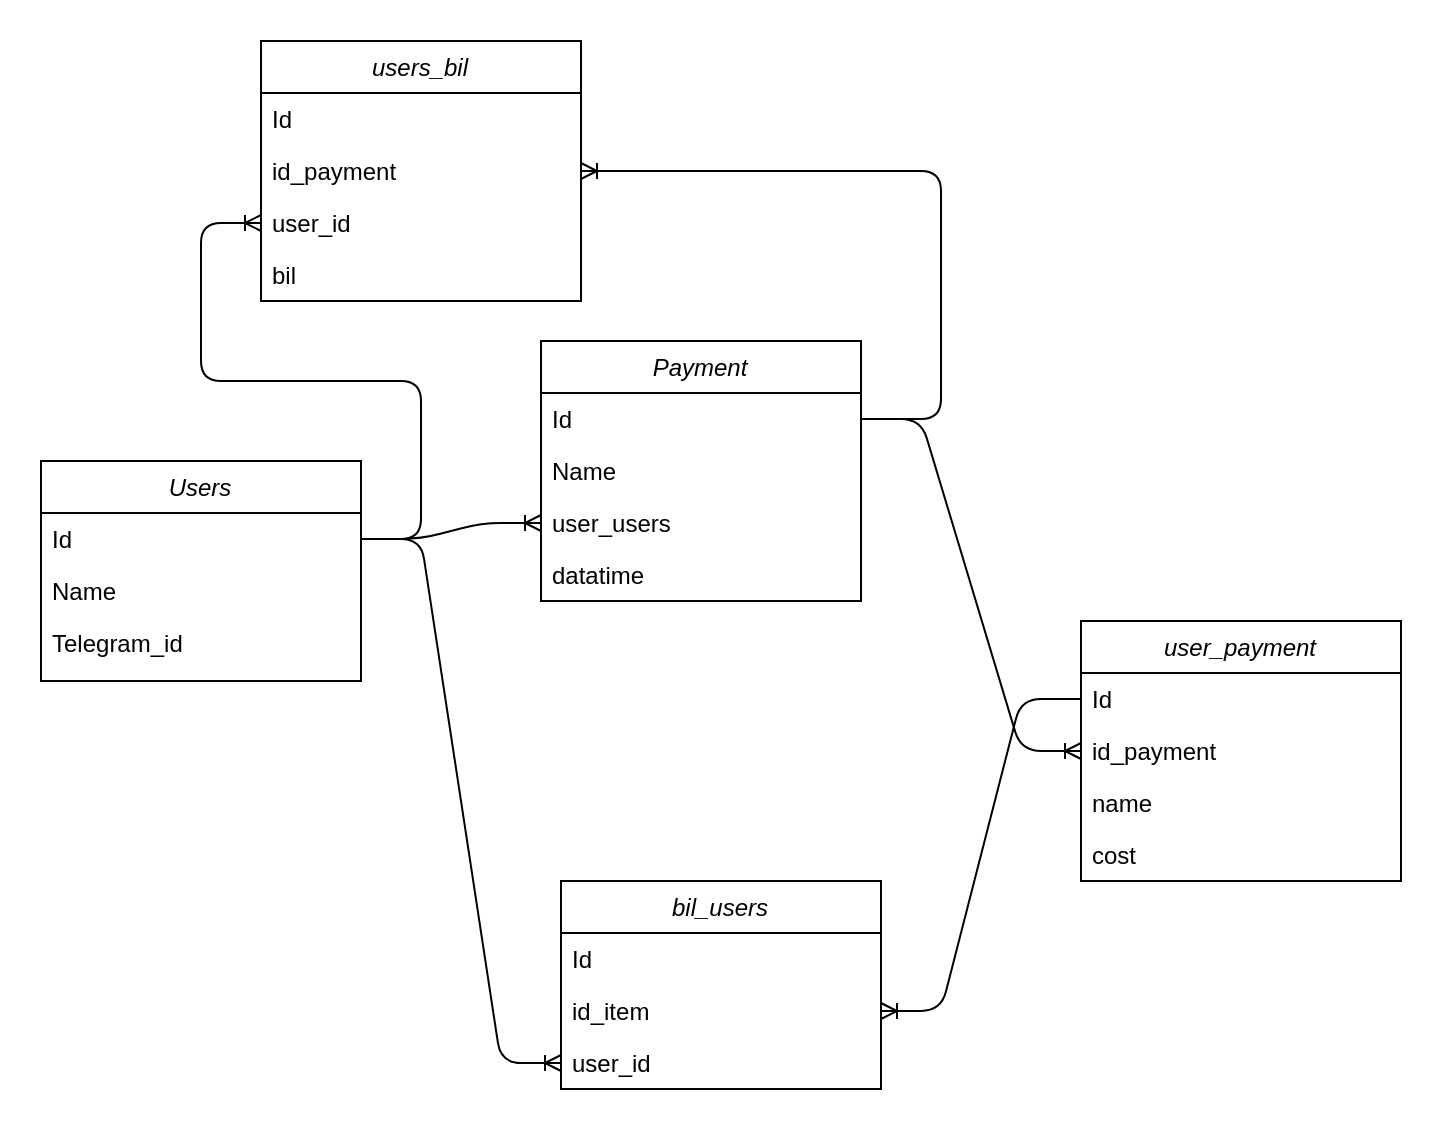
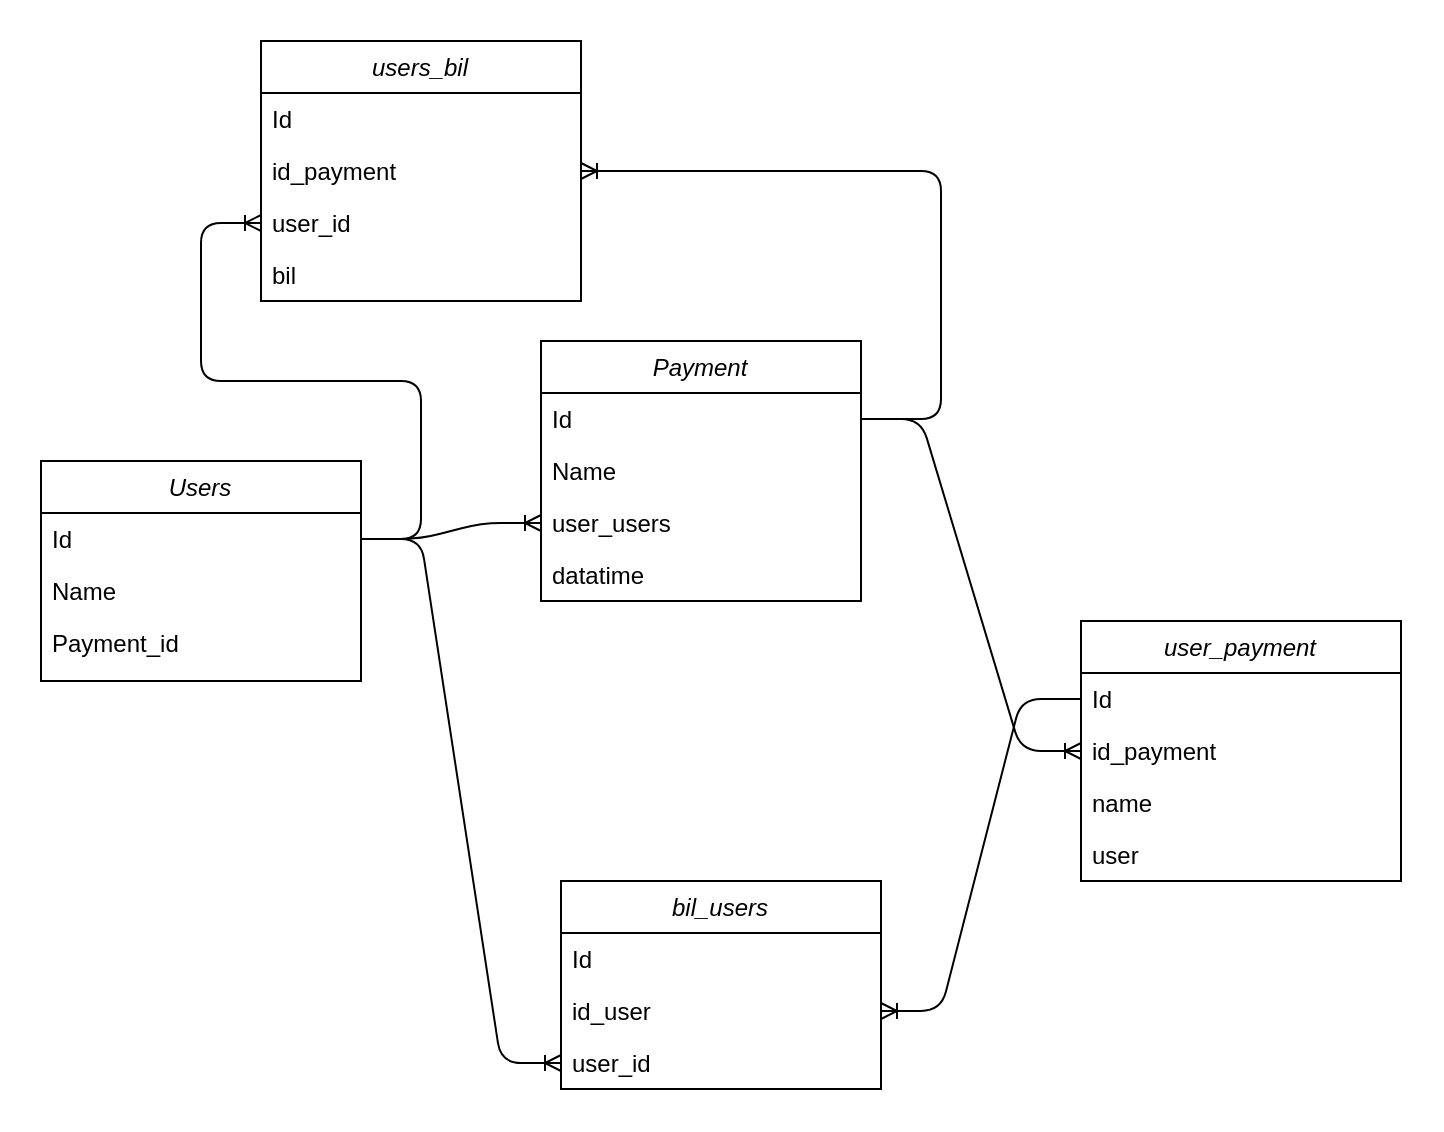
  <mxCell id="0" />
  <mxCell id="1" parent="0" />
  <mxCell id="2" value="Users" style="swimlane;fontStyle=2;align=center;verticalAlign=top;childLayout=stackLayout;horizontal=1;startSize=26;horizontalStack=0;resizeParent=1;resizeLast=0;collapsible=1;marginBottom=0;rounded=0;shadow=0;strokeWidth=1;" parent="1" vertex="1"><mxGeometry x="20" y="230" width="160" height="110" as="geometry"><mxRectangle x="230" y="140" width="160" height="26" as="alternateBounds" /></mxGeometry></mxCell>
  <mxCell id="3" value="Id" style="text;align=left;verticalAlign=top;spacingLeft=4;spacingRight=4;overflow=hidden;rotatable=0;points=[[0,0.5],[1,0.5]];portConstraint=eastwest;" parent="2" vertex="1"><mxGeometry y="26" width="160" height="26" as="geometry" /></mxCell>
  <mxCell id="4" value="Name" style="text;align=left;verticalAlign=top;spacingLeft=4;spacingRight=4;overflow=hidden;rotatable=0;points=[[0,0.5],[1,0.5]];portConstraint=eastwest;rounded=0;shadow=0;html=0;" parent="2" vertex="1"><mxGeometry y="52" width="160" height="26" as="geometry" /></mxCell>
- <mxCell id="5" value="Telegram_id" style="text;align=left;verticalAlign=top;spacingLeft=4;spacingRight=4;overflow=hidden;rotatable=0;points=[[0,0.5],[1,0.5]];portConstraint=eastwest;rounded=0;shadow=0;html=0;" parent="2" vertex="1"><mxGeometry y="78" width="160" height="26" as="geometry" /></mxCell>
+ <mxCell id="5" value="Payment_id" style="text;align=left;verticalAlign=top;spacingLeft=4;spacingRight=4;overflow=hidden;rotatable=0;points=[[0,0.5],[1,0.5]];portConstraint=eastwest;rounded=0;shadow=0;html=0;" parent="2" vertex="1"><mxGeometry y="78" width="160" height="26" as="geometry" /></mxCell>
  <mxCell id="6" value="Payment" style="swimlane;fontStyle=2;align=center;verticalAlign=top;childLayout=stackLayout;horizontal=1;startSize=26;horizontalStack=0;resizeParent=1;resizeLast=0;collapsible=1;marginBottom=0;rounded=0;shadow=0;strokeWidth=1;" parent="1" vertex="1"><mxGeometry x="270" y="170" width="160" height="130" as="geometry"><mxRectangle x="230" y="140" width="160" height="26" as="alternateBounds" /></mxGeometry></mxCell>
  <mxCell id="7" value="Id" style="text;align=left;verticalAlign=top;spacingLeft=4;spacingRight=4;overflow=hidden;rotatable=0;points=[[0,0.5],[1,0.5]];portConstraint=eastwest;" parent="6" vertex="1"><mxGeometry y="26" width="160" height="26" as="geometry" /></mxCell>
  <mxCell id="8" value="Name" style="text;align=left;verticalAlign=top;spacingLeft=4;spacingRight=4;overflow=hidden;rotatable=0;points=[[0,0.5],[1,0.5]];portConstraint=eastwest;rounded=0;shadow=0;html=0;" parent="6" vertex="1"><mxGeometry y="52" width="160" height="26" as="geometry" /></mxCell>
  <mxCell id="9" value="user_users" style="text;align=left;verticalAlign=top;spacingLeft=4;spacingRight=4;overflow=hidden;rotatable=0;points=[[0,0.5],[1,0.5]];portConstraint=eastwest;rounded=0;shadow=0;html=0;" parent="6" vertex="1"><mxGeometry y="78" width="160" height="26" as="geometry" /></mxCell>
  <mxCell id="10" value="datatime&#10;" style="text;align=left;verticalAlign=top;spacingLeft=4;spacingRight=4;overflow=hidden;rotatable=0;points=[[0,0.5],[1,0.5]];portConstraint=eastwest;rounded=0;shadow=0;html=0;" parent="6" vertex="1"><mxGeometry y="104" width="160" height="26" as="geometry" /></mxCell>
  <mxCell id="11" value="user_payment" style="swimlane;fontStyle=2;align=center;verticalAlign=top;childLayout=stackLayout;horizontal=1;startSize=26;horizontalStack=0;resizeParent=1;resizeLast=0;collapsible=1;marginBottom=0;rounded=0;shadow=0;strokeWidth=1;" parent="1" vertex="1"><mxGeometry x="540" y="310" width="160" height="130" as="geometry"><mxRectangle x="230" y="140" width="160" height="26" as="alternateBounds" /></mxGeometry></mxCell>
  <mxCell id="12" value="Id" style="text;align=left;verticalAlign=top;spacingLeft=4;spacingRight=4;overflow=hidden;rotatable=0;points=[[0,0.5],[1,0.5]];portConstraint=eastwest;" parent="11" vertex="1"><mxGeometry y="26" width="160" height="26" as="geometry" /></mxCell>
  <mxCell id="13" value="id_payment" style="text;align=left;verticalAlign=top;spacingLeft=4;spacingRight=4;overflow=hidden;rotatable=0;points=[[0,0.5],[1,0.5]];portConstraint=eastwest;rounded=0;shadow=0;html=0;" parent="11" vertex="1"><mxGeometry y="52" width="160" height="26" as="geometry" /></mxCell>
  <mxCell id="14" value="name" style="text;align=left;verticalAlign=top;spacingLeft=4;spacingRight=4;overflow=hidden;rotatable=0;points=[[0,0.5],[1,0.5]];portConstraint=eastwest;rounded=0;shadow=0;html=0;" parent="11" vertex="1"><mxGeometry y="78" width="160" height="26" as="geometry" /></mxCell>
- <mxCell id="15" value="cost" style="text;align=left;verticalAlign=top;spacingLeft=4;spacingRight=4;overflow=hidden;rotatable=0;points=[[0,0.5],[1,0.5]];portConstraint=eastwest;rounded=0;shadow=0;html=0;" parent="11" vertex="1"><mxGeometry y="104" width="160" height="26" as="geometry" /></mxCell>
+ <mxCell id="15" value="user" style="text;align=left;verticalAlign=top;spacingLeft=4;spacingRight=4;overflow=hidden;rotatable=0;points=[[0,0.5],[1,0.5]];portConstraint=eastwest;rounded=0;shadow=0;html=0;" parent="11" vertex="1"><mxGeometry y="104" width="160" height="26" as="geometry" /></mxCell>
  <mxCell id="16" value="" style="edgeStyle=entityRelationEdgeStyle;fontSize=12;html=1;endArrow=ERoneToMany;entryX=0;entryY=0.5;entryDx=0;entryDy=0;" parent="1" source="3" target="9" edge="1"><mxGeometry width="100" height="100" relative="1" as="geometry"><mxPoint x="740" y="430" as="sourcePoint" /><mxPoint x="840" y="330" as="targetPoint" /></mxGeometry></mxCell>
  <mxCell id="17" value="" style="edgeStyle=entityRelationEdgeStyle;fontSize=12;html=1;endArrow=ERoneToMany;entryX=0;entryY=0.5;entryDx=0;entryDy=0;" parent="1" source="7" target="13" edge="1"><mxGeometry width="100" height="100" relative="1" as="geometry"><mxPoint x="440" y="350" as="sourcePoint" /><mxPoint x="540" y="482" as="targetPoint" /></mxGeometry></mxCell>
  <mxCell id="18" value="bil_users" style="swimlane;fontStyle=2;align=center;verticalAlign=top;childLayout=stackLayout;horizontal=1;startSize=26;horizontalStack=0;resizeParent=1;resizeLast=0;collapsible=1;marginBottom=0;rounded=0;shadow=0;strokeWidth=1;" parent="1" vertex="1"><mxGeometry x="280" y="440" width="160" height="104" as="geometry"><mxRectangle x="230" y="140" width="160" height="26" as="alternateBounds" /></mxGeometry></mxCell>
  <mxCell id="19" value="Id" style="text;align=left;verticalAlign=top;spacingLeft=4;spacingRight=4;overflow=hidden;rotatable=0;points=[[0,0.5],[1,0.5]];portConstraint=eastwest;" parent="18" vertex="1"><mxGeometry y="26" width="160" height="26" as="geometry" /></mxCell>
- <mxCell id="20" value="id_item&#10;" style="text;align=left;verticalAlign=top;spacingLeft=4;spacingRight=4;overflow=hidden;rotatable=0;points=[[0,0.5],[1,0.5]];portConstraint=eastwest;rounded=0;shadow=0;html=0;" parent="18" vertex="1"><mxGeometry y="52" width="160" height="26" as="geometry" /></mxCell>
+ <mxCell id="20" value="id_user&#10;" style="text;align=left;verticalAlign=top;spacingLeft=4;spacingRight=4;overflow=hidden;rotatable=0;points=[[0,0.5],[1,0.5]];portConstraint=eastwest;rounded=0;shadow=0;html=0;" parent="18" vertex="1"><mxGeometry y="52" width="160" height="26" as="geometry" /></mxCell>
  <mxCell id="21" value="user_id" style="text;align=left;verticalAlign=top;spacingLeft=4;spacingRight=4;overflow=hidden;rotatable=0;points=[[0,0.5],[1,0.5]];portConstraint=eastwest;rounded=0;shadow=0;html=0;" parent="18" vertex="1"><mxGeometry y="78" width="160" height="26" as="geometry" /></mxCell>
  <mxCell id="22" value="" style="edgeStyle=entityRelationEdgeStyle;fontSize=12;html=1;endArrow=ERoneToMany;entryX=0;entryY=0.5;entryDx=0;entryDy=0;exitX=1;exitY=0.5;exitDx=0;exitDy=0;" parent="1" source="3" target="21" edge="1"><mxGeometry width="100" height="100" relative="1" as="geometry"><mxPoint x="190" y="279" as="sourcePoint" /><mxPoint x="280" y="271" as="targetPoint" /></mxGeometry></mxCell>
  <mxCell id="23" value="" style="edgeStyle=entityRelationEdgeStyle;fontSize=12;html=1;endArrow=ERoneToMany;entryX=1;entryY=0.5;entryDx=0;entryDy=0;exitX=0;exitY=0.5;exitDx=0;exitDy=0;" parent="1" source="12" target="20" edge="1"><mxGeometry width="100" height="100" relative="1" as="geometry"><mxPoint x="190" y="279" as="sourcePoint" /><mxPoint x="290" y="541" as="targetPoint" /></mxGeometry></mxCell>
  <mxCell id="24" value="users_bil" style="swimlane;fontStyle=2;align=center;verticalAlign=top;childLayout=stackLayout;horizontal=1;startSize=26;horizontalStack=0;resizeParent=1;resizeLast=0;collapsible=1;marginBottom=0;rounded=0;shadow=0;strokeWidth=1;" vertex="1" parent="1"><mxGeometry x="130" y="20" width="160" height="130" as="geometry"><mxRectangle x="230" y="140" width="160" height="26" as="alternateBounds" /></mxGeometry></mxCell>
  <mxCell id="25" value="Id" style="text;align=left;verticalAlign=top;spacingLeft=4;spacingRight=4;overflow=hidden;rotatable=0;points=[[0,0.5],[1,0.5]];portConstraint=eastwest;" vertex="1" parent="24"><mxGeometry y="26" width="160" height="26" as="geometry" /></mxCell>
  <mxCell id="26" value="id_payment" style="text;align=left;verticalAlign=top;spacingLeft=4;spacingRight=4;overflow=hidden;rotatable=0;points=[[0,0.5],[1,0.5]];portConstraint=eastwest;rounded=0;shadow=0;html=0;" vertex="1" parent="24"><mxGeometry y="52" width="160" height="26" as="geometry" /></mxCell>
  <mxCell id="27" value="user_id" style="text;align=left;verticalAlign=top;spacingLeft=4;spacingRight=4;overflow=hidden;rotatable=0;points=[[0,0.5],[1,0.5]];portConstraint=eastwest;rounded=0;shadow=0;html=0;" vertex="1" parent="24"><mxGeometry y="78" width="160" height="26" as="geometry" /></mxCell>
  <mxCell id="28" value="bil" style="text;align=left;verticalAlign=top;spacingLeft=4;spacingRight=4;overflow=hidden;rotatable=0;points=[[0,0.5],[1,0.5]];portConstraint=eastwest;rounded=0;shadow=0;html=0;" vertex="1" parent="24"><mxGeometry y="104" width="160" height="26" as="geometry" /></mxCell>
  <mxCell id="29" value="" style="edgeStyle=entityRelationEdgeStyle;fontSize=12;html=1;endArrow=ERoneToMany;exitX=1;exitY=0.5;exitDx=0;exitDy=0;" edge="1" parent="1" source="3"><mxGeometry width="100" height="100" relative="1" as="geometry"><mxPoint x="20" y="269" as="sourcePoint" /><mxPoint x="130" y="111" as="targetPoint" /></mxGeometry></mxCell>
  <mxCell id="30" value="" style="edgeStyle=entityRelationEdgeStyle;fontSize=12;html=1;endArrow=ERoneToMany;entryX=1;entryY=0.5;entryDx=0;entryDy=0;" edge="1" parent="1" target="26"><mxGeometry width="100" height="100" relative="1" as="geometry"><mxPoint x="440" y="209" as="sourcePoint" /><mxPoint x="140" y="121" as="targetPoint" /></mxGeometry></mxCell>
